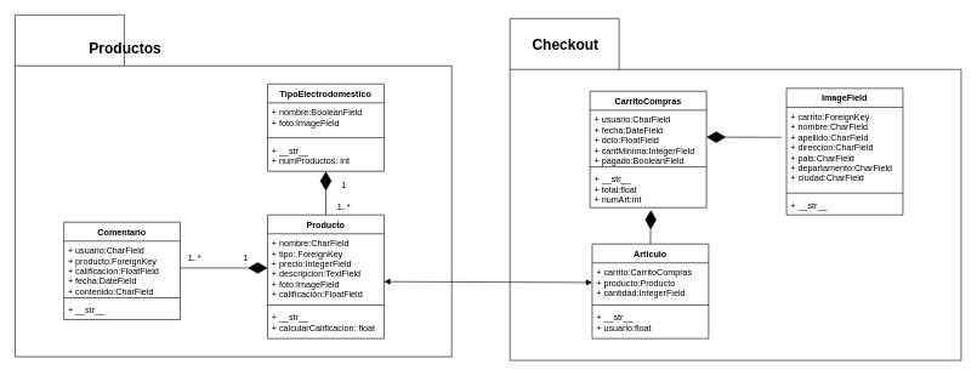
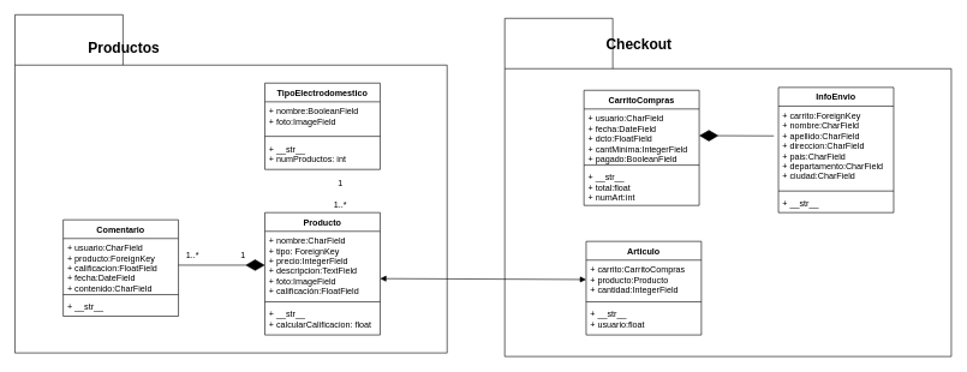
  <mxCell id="0" />
  <mxCell id="1" parent="0" />
  <mxCell id="2" value="" style="shape=folder;fontStyle=1;spacingTop=10;tabWidth=150;tabHeight=70;tabPosition=left;html=1;" parent="1" vertex="1"><mxGeometry x="20" y="20" width="600" height="470" as="geometry" /></mxCell>
  <mxCell id="3" value="TipoElectrodomestico" style="swimlane;fontStyle=1;align=center;verticalAlign=top;childLayout=stackLayout;horizontal=1;startSize=26;horizontalStack=0;resizeParent=1;resizeParentMax=0;resizeLast=0;collapsible=1;marginBottom=0;" parent="1" vertex="1"><mxGeometry x="367" y="115" width="160" height="120" as="geometry" /></mxCell>
  <mxCell id="4" value="+ nombre:BooleanField&#10;+ foto:ImageField" style="text;strokeColor=none;fillColor=none;align=left;verticalAlign=top;spacingLeft=4;spacingRight=4;overflow=hidden;rotatable=0;points=[[0,0.5],[1,0.5]];portConstraint=eastwest;" parent="3" vertex="1"><mxGeometry y="26" width="160" height="44" as="geometry" /></mxCell>
  <mxCell id="5" value="" style="line;strokeWidth=1;fillColor=none;align=left;verticalAlign=middle;spacingTop=-1;spacingLeft=3;spacingRight=3;rotatable=0;labelPosition=right;points=[];portConstraint=eastwest;" parent="3" vertex="1"><mxGeometry y="70" width="160" height="8" as="geometry" /></mxCell>
  <mxCell id="6" value="+ __str__&#10;+ numProductos: int&#10;" style="text;strokeColor=none;fillColor=none;align=left;verticalAlign=top;spacingLeft=4;spacingRight=4;overflow=hidden;rotatable=0;points=[[0,0.5],[1,0.5]];portConstraint=eastwest;" parent="3" vertex="1"><mxGeometry y="78" width="160" height="42" as="geometry" /></mxCell>
  <mxCell id="7" value="Producto" style="swimlane;fontStyle=1;align=center;verticalAlign=top;childLayout=stackLayout;horizontal=1;startSize=26;horizontalStack=0;resizeParent=1;resizeParentMax=0;resizeLast=0;collapsible=1;marginBottom=0;" parent="1" vertex="1"><mxGeometry x="367" y="295" width="160" height="170" as="geometry" /></mxCell>
  <mxCell id="8" value="+ nombre:CharField&#10;+ tipo: ForeignKey&#10;+ precio:IntegerField&#10;+ descripcion:TextField&#10;+ foto:ImageField&#10;+ calificación:FloatField&#10;&#10;" style="text;strokeColor=none;fillColor=none;align=left;verticalAlign=top;spacingLeft=4;spacingRight=4;overflow=hidden;rotatable=0;points=[[0,0.5],[1,0.5]];portConstraint=eastwest;" parent="7" vertex="1"><mxGeometry y="26" width="160" height="94" as="geometry" /></mxCell>
  <mxCell id="9" value="" style="line;strokeWidth=1;fillColor=none;align=left;verticalAlign=middle;spacingTop=-1;spacingLeft=3;spacingRight=3;rotatable=0;labelPosition=right;points=[];portConstraint=eastwest;" parent="7" vertex="1"><mxGeometry y="120" width="160" height="8" as="geometry" /></mxCell>
  <mxCell id="10" value="+ __str__&#10;+ calcularCalificacion: float&#10;" style="text;strokeColor=none;fillColor=none;align=left;verticalAlign=top;spacingLeft=4;spacingRight=4;overflow=hidden;rotatable=0;points=[[0,0.5],[1,0.5]];portConstraint=eastwest;" parent="7" vertex="1"><mxGeometry y="128" width="160" height="42" as="geometry" /></mxCell>
  <mxCell id="11" value="Comentario" style="swimlane;fontStyle=1;align=center;verticalAlign=top;childLayout=stackLayout;horizontal=1;startSize=26;horizontalStack=0;resizeParent=1;resizeParentMax=0;resizeLast=0;collapsible=1;marginBottom=0;" parent="1" vertex="1"><mxGeometry x="87" y="305" width="160" height="134" as="geometry" /></mxCell>
  <mxCell id="12" value="+ usuario:CharField&#10;+ producto:ForeignKey&#10;+ calificacion:FloatField&#10;+ fecha:DateField&#10;+ contenido:CharField&#10;" style="text;strokeColor=none;fillColor=none;align=left;verticalAlign=top;spacingLeft=4;spacingRight=4;overflow=hidden;rotatable=0;points=[[0,0.5],[1,0.5]];portConstraint=eastwest;" parent="11" vertex="1"><mxGeometry y="26" width="160" height="74" as="geometry" /></mxCell>
  <mxCell id="13" value="" style="line;strokeWidth=1;fillColor=none;align=left;verticalAlign=middle;spacingTop=-1;spacingLeft=3;spacingRight=3;rotatable=0;labelPosition=right;points=[];portConstraint=eastwest;" parent="11" vertex="1"><mxGeometry y="100" width="160" height="8" as="geometry" /></mxCell>
  <mxCell id="14" value="+ __str__" style="text;strokeColor=none;fillColor=none;align=left;verticalAlign=top;spacingLeft=4;spacingRight=4;overflow=hidden;rotatable=0;points=[[0,0.5],[1,0.5]];portConstraint=eastwest;" parent="11" vertex="1"><mxGeometry y="108" width="160" height="26" as="geometry" /></mxCell>
  <mxCell id="15" value="" style="endArrow=diamondThin;endFill=1;endSize=24;html=1;entryX=0;entryY=0.5;entryDx=0;entryDy=0;exitX=1;exitY=0.5;exitDx=0;exitDy=0;" parent="1" source="12" target="8" edge="1"><mxGeometry width="160" relative="1" as="geometry"><mxPoint x="207" y="285" as="sourcePoint" /><mxPoint x="367" y="285" as="targetPoint" /></mxGeometry></mxCell>
  <mxCell id="16" value="1" style="text;html=1;strokeColor=none;fillColor=none;align=center;verticalAlign=middle;whiteSpace=wrap;rounded=0;" parent="1" vertex="1"><mxGeometry x="317" y="345" width="40" height="20" as="geometry" /></mxCell>
  <mxCell id="17" value="1..*" style="text;html=1;strokeColor=none;fillColor=none;align=center;verticalAlign=middle;whiteSpace=wrap;rounded=0;" parent="1" vertex="1"><mxGeometry x="247" y="345" width="40" height="20" as="geometry" /></mxCell>
- <mxCell id="18" value="" style="endArrow=diamondThin;endFill=1;endSize=24;html=1;exitX=0.5;exitY=0;exitDx=0;exitDy=0;entryX=0.5;entryY=1;entryDx=0;entryDy=0;entryPerimeter=0;" parent="1" source="7" target="6" edge="1"><mxGeometry width="160" relative="1" as="geometry"><mxPoint x="507" y="235" as="sourcePoint" /><mxPoint x="447" y="245" as="targetPoint" /></mxGeometry></mxCell>
  <mxCell id="19" value="1" style="text;html=1;strokeColor=none;fillColor=none;align=center;verticalAlign=middle;whiteSpace=wrap;rounded=0;" parent="1" vertex="1"><mxGeometry x="452" y="245" width="40" height="20" as="geometry" /></mxCell>
  <mxCell id="20" value="1..*" style="text;html=1;strokeColor=none;fillColor=none;align=center;verticalAlign=middle;whiteSpace=wrap;rounded=0;" parent="1" vertex="1"><mxGeometry x="452" y="275" width="40" height="20" as="geometry" /></mxCell>
  <mxCell id="21" value="Productos" style="text;html=1;strokeColor=none;fillColor=none;align=center;verticalAlign=middle;whiteSpace=wrap;rounded=0;fontSize=20;fontStyle=1" parent="1" vertex="1"><mxGeometry x="135" y="55" width="73" height="20" as="geometry" /></mxCell>
  <mxCell id="22" value="" style="shape=folder;fontStyle=1;spacingTop=10;tabWidth=150;tabHeight=70;tabPosition=left;html=1;" parent="1" vertex="1"><mxGeometry x="700" y="25" width="620" height="470" as="geometry" /></mxCell>
- <mxCell id="23" value="Checkout" style="text;html=1;strokeColor=none;fillColor=none;align=center;verticalAlign=middle;whiteSpace=wrap;rounded=0;fontSize=20;fontStyle=1" parent="1" vertex="1"><mxGeometry x="740" y="50" width="73" height="20" as="geometry" /></mxCell>
+ <mxCell id="23" value="Checkout" style="text;html=1;strokeColor=none;fillColor=none;align=center;verticalAlign=middle;whiteSpace=wrap;rounded=0;fontSize=20;fontStyle=1" parent="1" vertex="1"><mxGeometry x="850" y="50" width="73" height="20" as="geometry" /></mxCell>
  <mxCell id="24" value="CarritoCompras" style="swimlane;fontStyle=1;align=center;verticalAlign=top;childLayout=stackLayout;horizontal=1;startSize=26;horizontalStack=0;resizeParent=1;resizeParentMax=0;resizeLast=0;collapsible=1;marginBottom=0;" parent="1" vertex="1"><mxGeometry x="810" y="125" width="160" height="160" as="geometry" /></mxCell>
  <mxCell id="25" value="+ usuario:CharField&#10;+ fecha:DateField&#10;+ dcto:FloatField&#10;+ cantMinima:IntegerField&#10;+ pagado:BooleanField&#10;&#10;&#10;" style="text;strokeColor=none;fillColor=none;align=left;verticalAlign=top;spacingLeft=4;spacingRight=4;overflow=hidden;rotatable=0;points=[[0,0.5],[1,0.5]];portConstraint=eastwest;" parent="24" vertex="1"><mxGeometry y="26" width="160" height="74" as="geometry" /></mxCell>
  <mxCell id="26" value="" style="line;strokeWidth=1;fillColor=none;align=left;verticalAlign=middle;spacingTop=-1;spacingLeft=3;spacingRight=3;rotatable=0;labelPosition=right;points=[];portConstraint=eastwest;" parent="24" vertex="1"><mxGeometry y="100" width="160" height="8" as="geometry" /></mxCell>
  <mxCell id="27" value="+ __str__&#10;+ total:float&#10;+ numArt:int&#10;" style="text;strokeColor=none;fillColor=none;align=left;verticalAlign=top;spacingLeft=4;spacingRight=4;overflow=hidden;rotatable=0;points=[[0,0.5],[1,0.5]];portConstraint=eastwest;" parent="24" vertex="1"><mxGeometry y="108" width="160" height="52" as="geometry" /></mxCell>
  <mxCell id="28" value="Articulo" style="swimlane;fontStyle=1;align=center;verticalAlign=top;childLayout=stackLayout;horizontal=1;startSize=26;horizontalStack=0;resizeParent=1;resizeParentMax=0;resizeLast=0;collapsible=1;marginBottom=0;fontSize=12;" parent="1" vertex="1"><mxGeometry x="813" y="335" width="160" height="130" as="geometry" /></mxCell>
  <mxCell id="29" value="+ carrito:CarritoCompras&#10;+ producto:Producto&#10;+ cantidad:IntegerField&#10;" style="text;strokeColor=none;fillColor=none;align=left;verticalAlign=top;spacingLeft=4;spacingRight=4;overflow=hidden;rotatable=0;points=[[0,0.5],[1,0.5]];portConstraint=eastwest;" parent="28" vertex="1"><mxGeometry y="26" width="160" height="54" as="geometry" /></mxCell>
  <mxCell id="30" value="" style="line;strokeWidth=1;fillColor=none;align=left;verticalAlign=middle;spacingTop=-1;spacingLeft=3;spacingRight=3;rotatable=0;labelPosition=right;points=[];portConstraint=eastwest;" parent="28" vertex="1"><mxGeometry y="80" width="160" height="8" as="geometry" /></mxCell>
  <mxCell id="31" value="+ __str__&#10;+ usuario:float&#10;" style="text;strokeColor=none;fillColor=none;align=left;verticalAlign=top;spacingLeft=4;spacingRight=4;overflow=hidden;rotatable=0;points=[[0,0.5],[1,0.5]];portConstraint=eastwest;" parent="28" vertex="1"><mxGeometry y="88" width="160" height="42" as="geometry" /></mxCell>
- <mxCell id="32" value="" style="endArrow=diamondThin;endFill=1;endSize=24;html=1;fontSize=12;entryX=0.523;entryY=1.064;entryDx=0;entryDy=0;entryPerimeter=0;exitX=0.5;exitY=0;exitDx=0;exitDy=0;" parent="1" source="28" target="27" edge="1"><mxGeometry width="160" relative="1" as="geometry"><mxPoint x="620" y="345" as="sourcePoint" /><mxPoint x="780" y="345" as="targetPoint" /></mxGeometry></mxCell>
  <mxCell id="33" value="" style="endArrow=block;startArrow=block;endFill=1;startFill=1;html=1;fontSize=12;entryX=0;entryY=0.5;entryDx=0;entryDy=0;exitX=1;exitY=0.699;exitDx=0;exitDy=0;exitPerimeter=0;" parent="1" source="8" target="29" edge="1"><mxGeometry width="160" relative="1" as="geometry"><mxPoint x="590" y="405" as="sourcePoint" /><mxPoint x="750" y="405" as="targetPoint" /></mxGeometry></mxCell>
- <mxCell id="34" value="ImageField" style="swimlane;fontStyle=1;align=center;verticalAlign=top;childLayout=stackLayout;horizontal=1;startSize=26;horizontalStack=0;resizeParent=1;resizeParentMax=0;resizeLast=0;collapsible=1;marginBottom=0;" vertex="1" parent="1"><mxGeometry x="1080" y="121" width="160" height="174" as="geometry" /></mxCell>
+ <mxCell id="34" value="InfoEnvio" style="swimlane;fontStyle=1;align=center;verticalAlign=top;childLayout=stackLayout;horizontal=1;startSize=26;horizontalStack=0;resizeParent=1;resizeParentMax=0;resizeLast=0;collapsible=1;marginBottom=0;" vertex="1" parent="1"><mxGeometry x="1080" y="121" width="160" height="174" as="geometry" /></mxCell>
  <mxCell id="35" value="+ carrito:ForeignKey&#10;+ nombre:CharField&#10;+ apellido:CharField&#10;+ direccion:CharField&#10;+ pais:CharField&#10;+ departamento:CharField&#10;+ ciudad:CharField&#10;" style="text;strokeColor=none;fillColor=none;align=left;verticalAlign=top;spacingLeft=4;spacingRight=4;overflow=hidden;rotatable=0;points=[[0,0.5],[1,0.5]];portConstraint=eastwest;" vertex="1" parent="34"><mxGeometry y="26" width="160" height="114" as="geometry" /></mxCell>
  <mxCell id="36" value="" style="line;strokeWidth=1;fillColor=none;align=left;verticalAlign=middle;spacingTop=-1;spacingLeft=3;spacingRight=3;rotatable=0;labelPosition=right;points=[];portConstraint=eastwest;" vertex="1" parent="34"><mxGeometry y="140" width="160" height="8" as="geometry" /></mxCell>
  <mxCell id="37" value="+ __str__" style="text;strokeColor=none;fillColor=none;align=left;verticalAlign=top;spacingLeft=4;spacingRight=4;overflow=hidden;rotatable=0;points=[[0,0.5],[1,0.5]];portConstraint=eastwest;" vertex="1" parent="34"><mxGeometry y="148" width="160" height="26" as="geometry" /></mxCell>
  <mxCell id="38" value="" style="endArrow=diamondThin;endFill=1;endSize=24;html=1;entryX=1;entryY=0.5;entryDx=0;entryDy=0;exitX=-0.04;exitY=0.363;exitDx=0;exitDy=0;exitPerimeter=0;" edge="1" parent="1" source="35" target="25"><mxGeometry width="160" relative="1" as="geometry"><mxPoint x="800" y="155" as="sourcePoint" /><mxPoint x="960" y="155" as="targetPoint" /></mxGeometry></mxCell>
